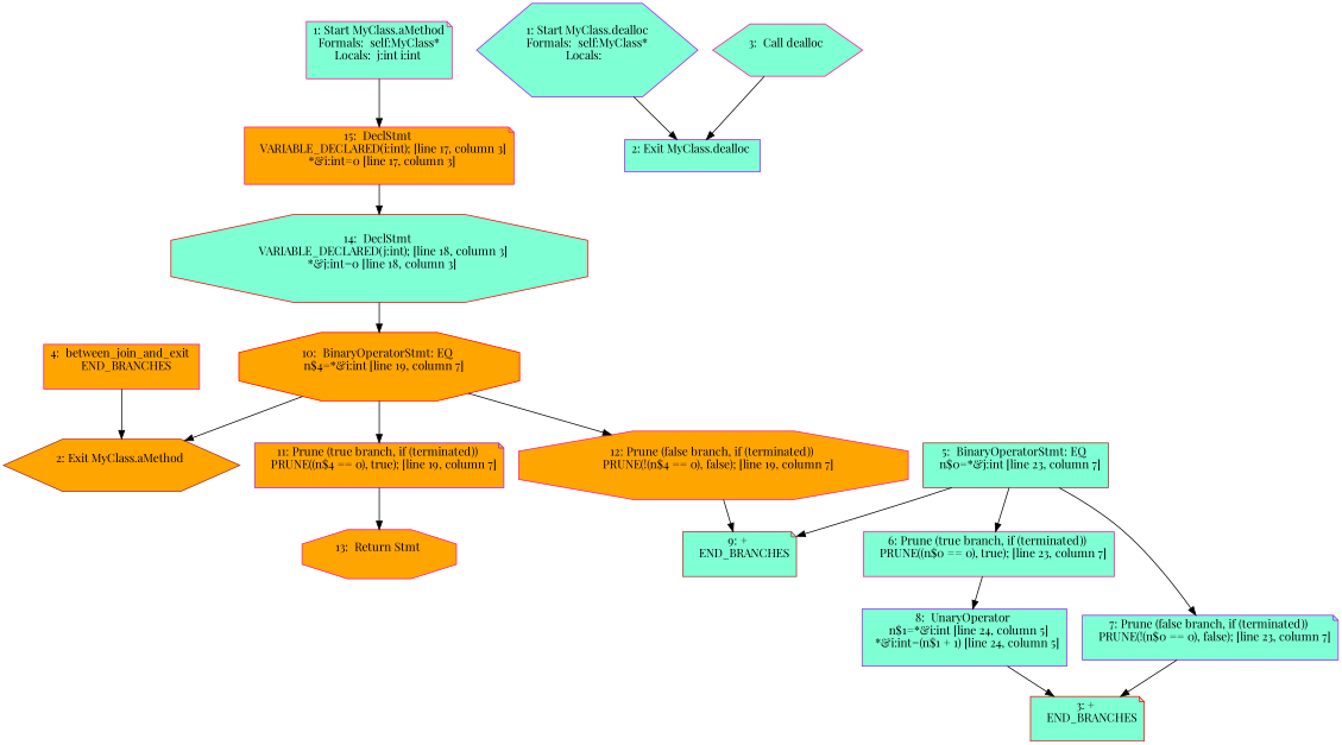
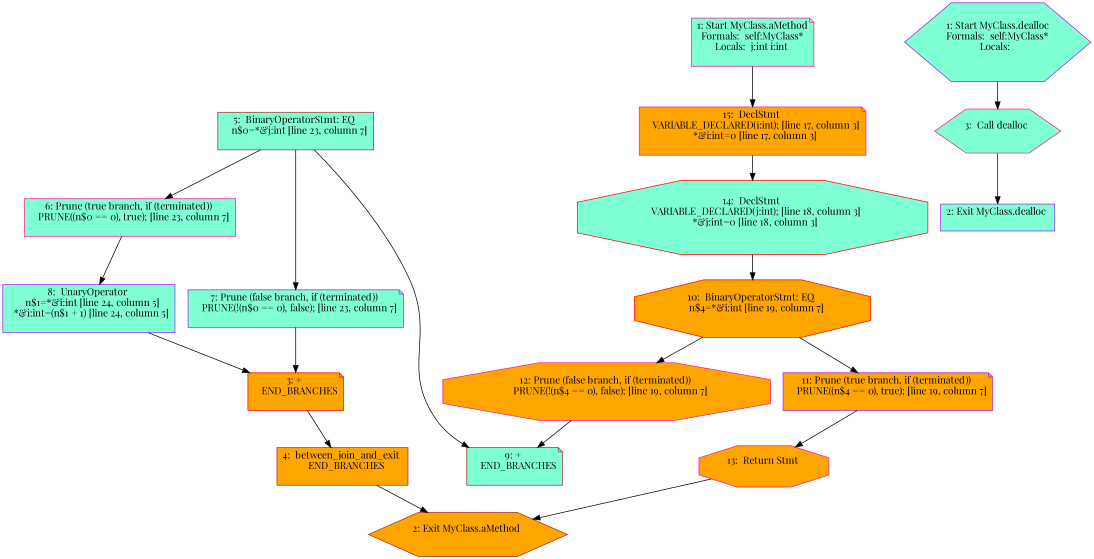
  digraph {
    fontname="Playfair Display"
    node [color=deeppink fillcolor=aquamarine fontname="Playfair Display" shape=note style=filled]
    edge [fontname="Playfair Display"]
    n1 [label="1: Start MyClass.aMethod\nFormals:  self:MyClass*\nLocals:  j:int i:int \n  "]
    n2 [fillcolor=orange label="15:  DeclStmt \n   VARIABLE_DECLARED(i:int); [line 17, column 3]\n  *&i:int=0 [line 17, column 3]\n "]
    n3 [color=red label="14:  DeclStmt \n   VARIABLE_DECLARED(j:int); [line 18, column 3]\n  *&j:int=0 [line 18, column 3]\n " shape=octagon]
    n4 [color=red fillcolor=orange label="10:  BinaryOperatorStmt: EQ \n   n$4=*&i:int [line 19, column 7]\n " shape=octagon]
    n5 [color=brown fillcolor=orange label="2: Exit MyClass.aMethod \n  " shape=hexagon]
-   n6 [color=red label="3: + \n   END_BRANCHES\n "]
-   n7 [fillcolor=orange label="4:  between_join_and_exit \n   END_BRANCHES\n " shape=box]
+   n6 [color=red fillcolor=orange label="3: + \n   END_BRANCHES\n "]
+   n7 [color=brown fillcolor=orange label="4:  between_join_and_exit \n   END_BRANCHES\n " shape=box]
    n8 [color=brown label="5:  BinaryOperatorStmt: EQ \n   n$0=*&j:int [line 23, column 7]\n " shape=box]
    n9 [label="6: Prune (true branch, if (terminated)) \n   PRUNE((n$0 == 0), true); [line 23, column 7]\n " shape=box]
    n10 [color=purple label="7: Prune (false branch, if (terminated)) \n   PRUNE(!(n$0 == 0), false); [line 23, column 7]\n "]
    n11 [color=brown label="9: + \n   END_BRANCHES\n "]
    n12 [color=purple label="8:  UnaryOperator \n   n$1=*&i:int [line 24, column 5]\n  *&i:int=(n$1 + 1) [line 24, column 5]\n " shape=box]
    n13 [color=purple fillcolor=orange label="11: Prune (true branch, if (terminated)) \n   PRUNE((n$4 == 0), true); [line 19, column 7]\n "]
    n14 [fillcolor=orange label="12: Prune (false branch, if (terminated)) \n   PRUNE(!(n$4 == 0), false); [line 19, column 7]\n " shape=octagon]
    n15 [fillcolor=orange label="13:  Return Stmt \n  " shape=octagon]
    n16 [color=purple label="1: Start MyClass.dealloc\nFormals:  self:MyClass*\nLocals:  \n  " shape=hexagon]
    n17 [label="3:  Call dealloc \n  " shape=hexagon]
    n18 [color=purple label="2: Exit MyClass.dealloc \n  " shape=box]
    n1 -> n2
    n2 -> n3
    n3 -> n4
    n4 -> n13
    n4 -> n14
+   n6 -> n7
    n7 -> n5
    n8 -> n9
    n8 -> n10
    n8 -> n11
    n9 -> n12
    n10 -> n6
    n12 -> n6
    n13 -> n15
    n14 -> n11
-   n4 -> n5
-   n16 -> n18
+   n15 -> n5
+   n16 -> n17
    n17 -> n18
  }
